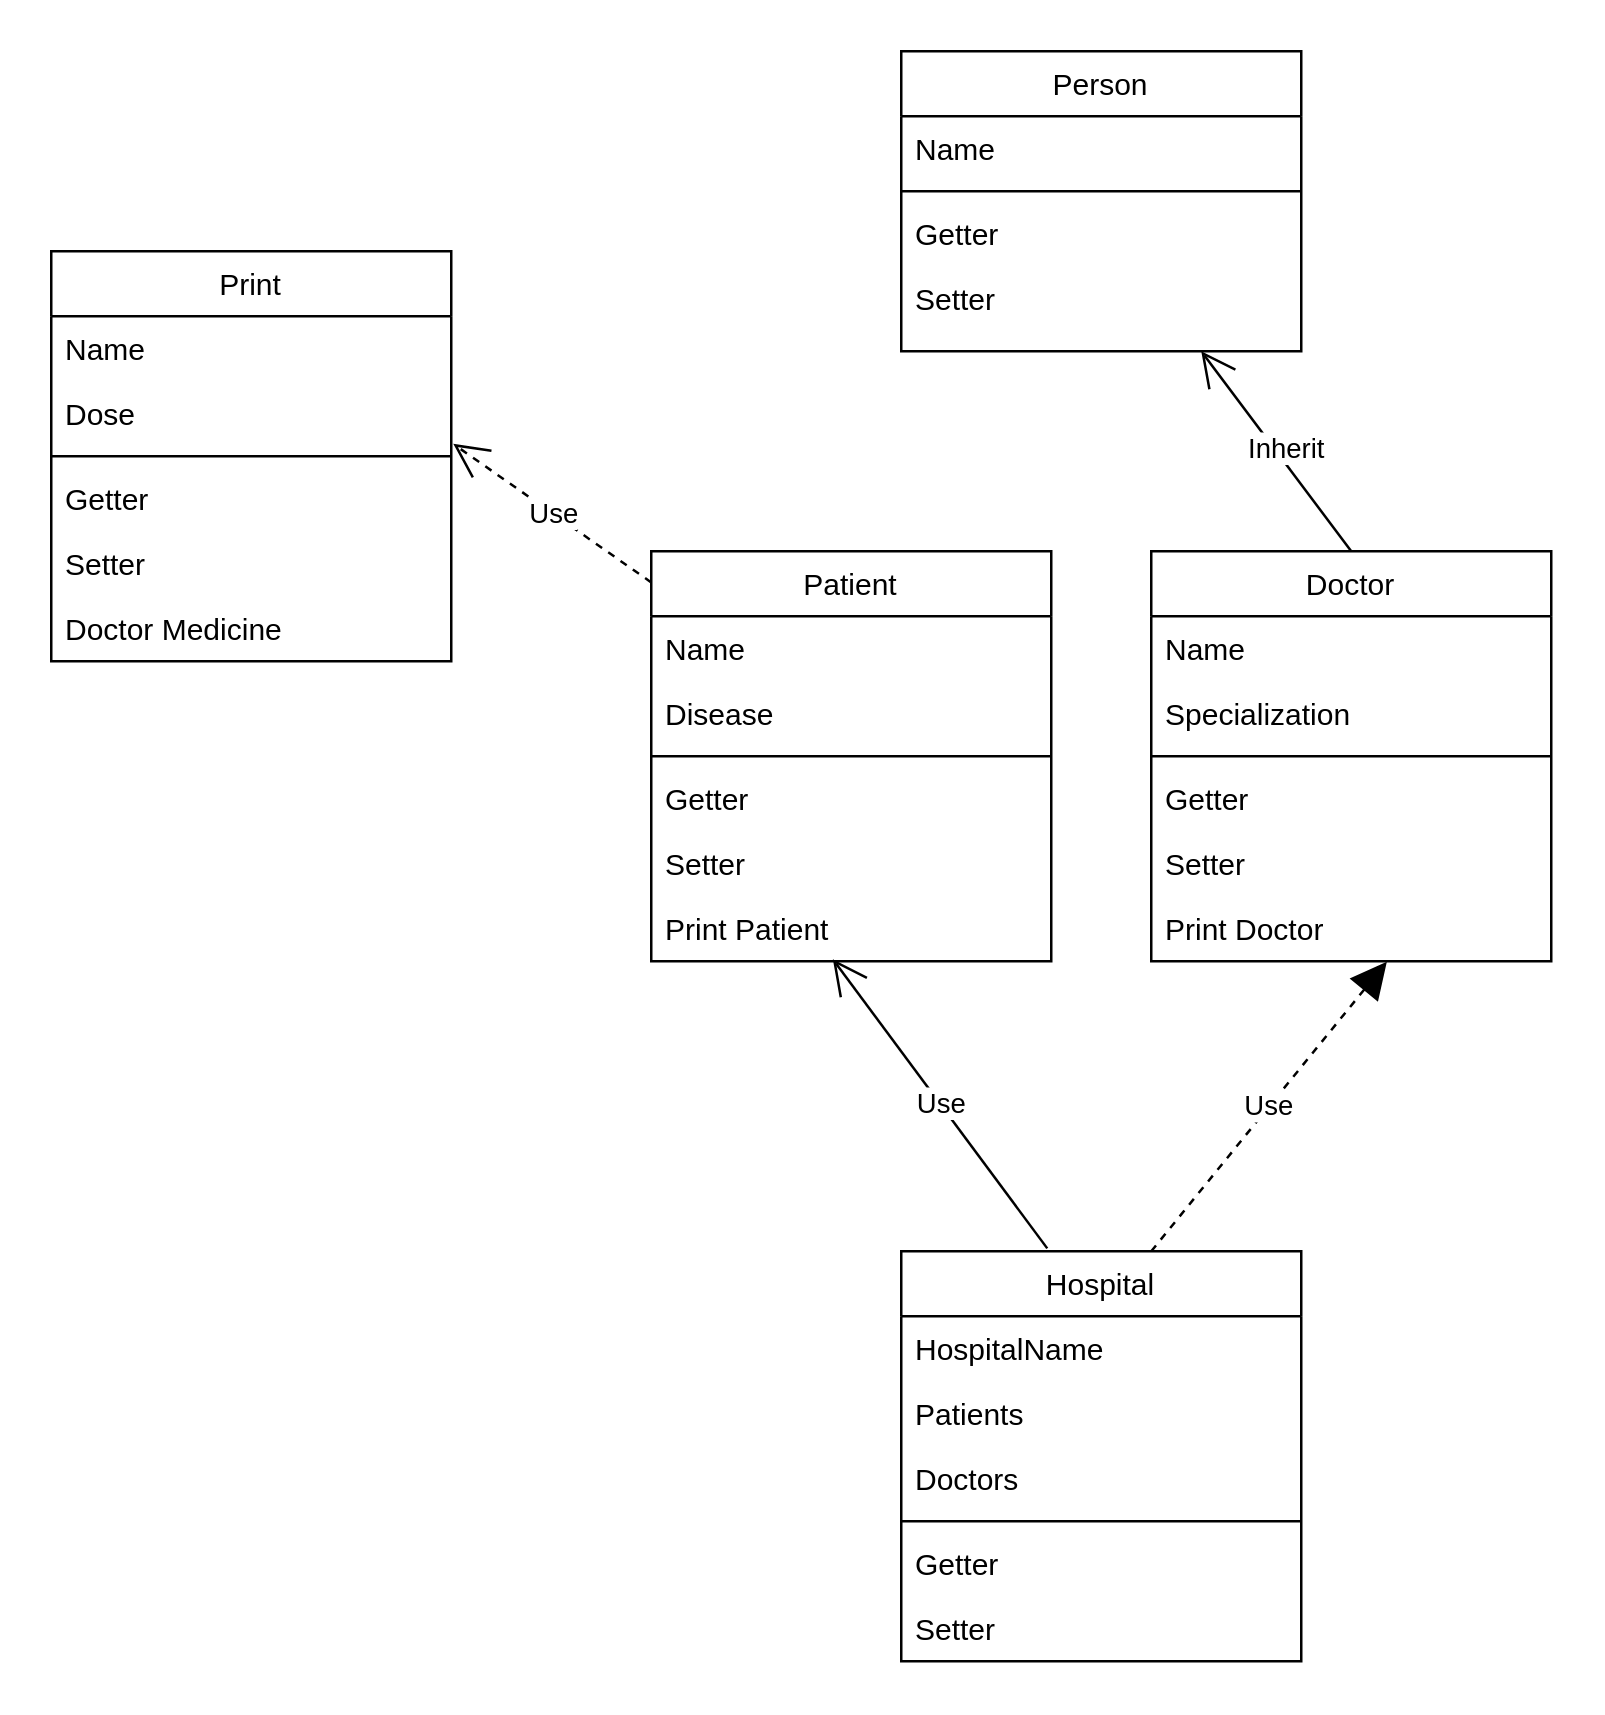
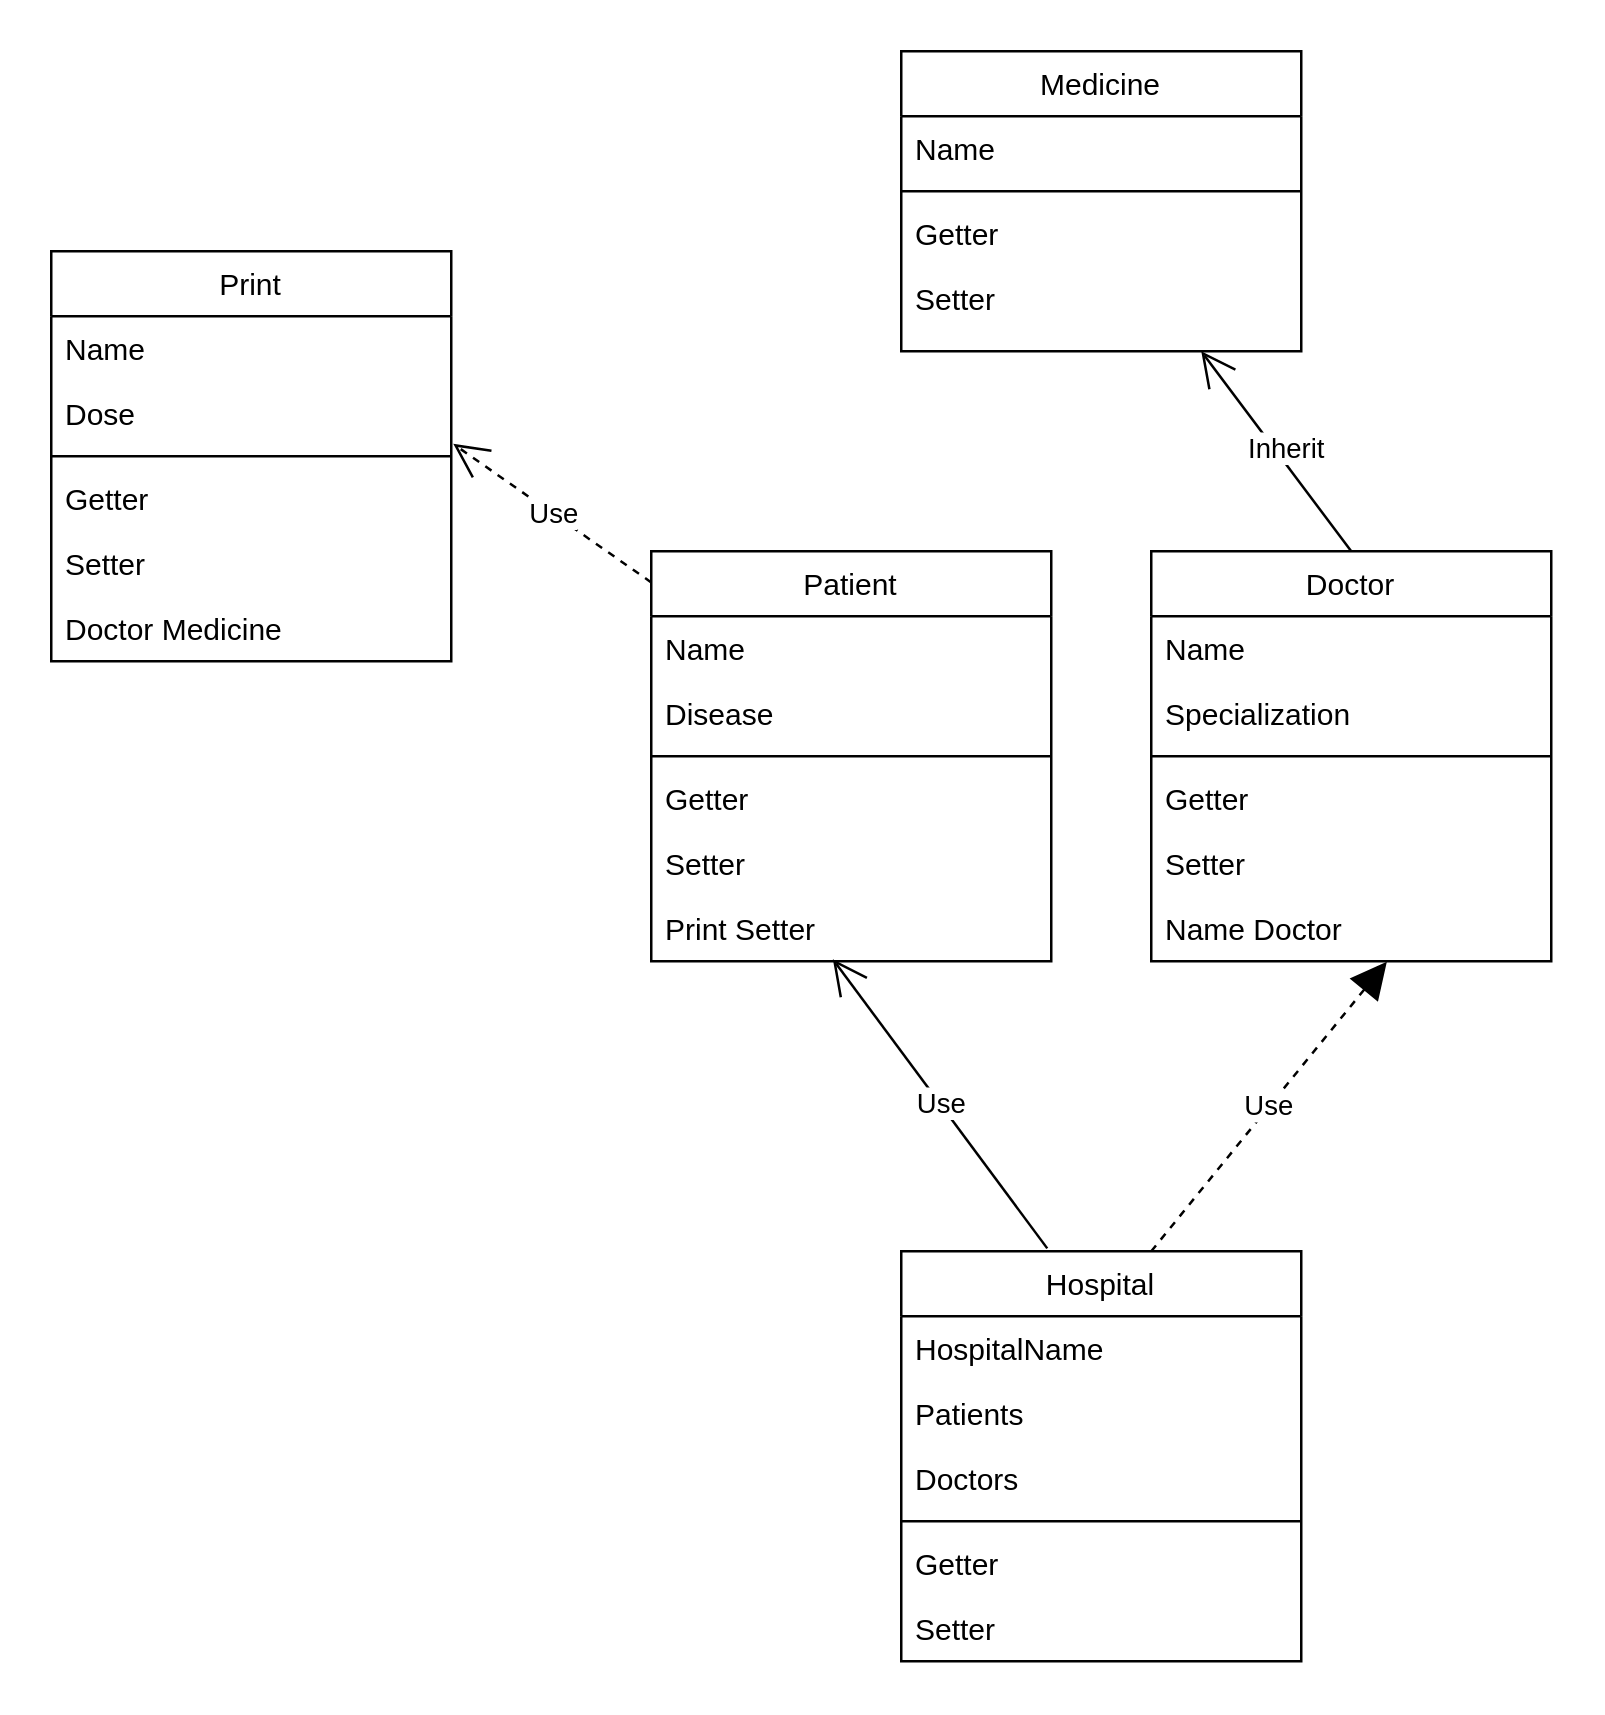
  <mxCell id="0" />
  <mxCell id="1" parent="0" />
- <mxCell id="2" value="Person" style="swimlane;fontStyle=0;align=center;verticalAlign=top;childLayout=stackLayout;horizontal=1;startSize=26;horizontalStack=0;resizeParent=1;resizeLast=0;collapsible=1;marginBottom=0;rounded=0;shadow=0;strokeWidth=1;" parent="1" vertex="1"><mxGeometry x="360" y="20" width="160" height="120" as="geometry"><mxRectangle x="550" y="140" width="160" height="26" as="alternateBounds" /></mxGeometry></mxCell>
+ <mxCell id="2" value="Medicine" style="swimlane;fontStyle=0;align=center;verticalAlign=top;childLayout=stackLayout;horizontal=1;startSize=26;horizontalStack=0;resizeParent=1;resizeLast=0;collapsible=1;marginBottom=0;rounded=0;shadow=0;strokeWidth=1;" parent="1" vertex="1"><mxGeometry x="360" y="20" width="160" height="120" as="geometry"><mxRectangle x="550" y="140" width="160" height="26" as="alternateBounds" /></mxGeometry></mxCell>
  <mxCell id="3" value="Name" style="text;align=left;verticalAlign=top;spacingLeft=4;spacingRight=4;overflow=hidden;rotatable=0;points=[[0,0.5],[1,0.5]];portConstraint=eastwest;" parent="2" vertex="1"><mxGeometry y="26" width="160" height="26" as="geometry" /></mxCell>
  <mxCell id="4" value="" style="line;html=1;strokeWidth=1;align=left;verticalAlign=middle;spacingTop=-1;spacingLeft=3;spacingRight=3;rotatable=0;labelPosition=right;points=[];portConstraint=eastwest;" parent="2" vertex="1"><mxGeometry y="52" width="160" height="8" as="geometry" /></mxCell>
  <mxCell id="5" value="Getter" style="text;align=left;verticalAlign=top;spacingLeft=4;spacingRight=4;overflow=hidden;rotatable=0;points=[[0,0.5],[1,0.5]];portConstraint=eastwest;" parent="2" vertex="1"><mxGeometry y="60" width="160" height="26" as="geometry" /></mxCell>
  <mxCell id="6" value="Setter" style="text;align=left;verticalAlign=top;spacingLeft=4;spacingRight=4;overflow=hidden;rotatable=0;points=[[0,0.5],[1,0.5]];portConstraint=eastwest;" parent="2" vertex="1"><mxGeometry y="86" width="160" height="26" as="geometry" /></mxCell>
  <mxCell id="7" value="Patient" style="swimlane;fontStyle=0;align=center;verticalAlign=top;childLayout=stackLayout;horizontal=1;startSize=26;horizontalStack=0;resizeParent=1;resizeLast=0;collapsible=1;marginBottom=0;rounded=0;shadow=0;strokeWidth=1;" vertex="1" parent="1"><mxGeometry x="260" y="220" width="160" height="164" as="geometry"><mxRectangle x="550" y="140" width="160" height="26" as="alternateBounds" /></mxGeometry></mxCell>
  <mxCell id="8" value="Name" style="text;align=left;verticalAlign=top;spacingLeft=4;spacingRight=4;overflow=hidden;rotatable=0;points=[[0,0.5],[1,0.5]];portConstraint=eastwest;" vertex="1" parent="7"><mxGeometry y="26" width="160" height="26" as="geometry" /></mxCell>
  <mxCell id="9" value="Disease" style="text;align=left;verticalAlign=top;spacingLeft=4;spacingRight=4;overflow=hidden;rotatable=0;points=[[0,0.5],[1,0.5]];portConstraint=eastwest;" vertex="1" parent="7"><mxGeometry y="52" width="160" height="26" as="geometry" /></mxCell>
  <mxCell id="10" value="" style="line;html=1;strokeWidth=1;align=left;verticalAlign=middle;spacingTop=-1;spacingLeft=3;spacingRight=3;rotatable=0;labelPosition=right;points=[];portConstraint=eastwest;" vertex="1" parent="7"><mxGeometry y="78" width="160" height="8" as="geometry" /></mxCell>
  <mxCell id="11" value="Getter" style="text;align=left;verticalAlign=top;spacingLeft=4;spacingRight=4;overflow=hidden;rotatable=0;points=[[0,0.5],[1,0.5]];portConstraint=eastwest;" vertex="1" parent="7"><mxGeometry y="86" width="160" height="26" as="geometry" /></mxCell>
  <mxCell id="12" value="Setter" style="text;align=left;verticalAlign=top;spacingLeft=4;spacingRight=4;overflow=hidden;rotatable=0;points=[[0,0.5],[1,0.5]];portConstraint=eastwest;" vertex="1" parent="7"><mxGeometry y="112" width="160" height="26" as="geometry" /></mxCell>
- <mxCell id="13" value="Print Patient" style="text;align=left;verticalAlign=top;spacingLeft=4;spacingRight=4;overflow=hidden;rotatable=0;points=[[0,0.5],[1,0.5]];portConstraint=eastwest;" vertex="1" parent="7"><mxGeometry y="138" width="160" height="26" as="geometry" /></mxCell>
+ <mxCell id="13" value="Print Setter" style="text;align=left;verticalAlign=top;spacingLeft=4;spacingRight=4;overflow=hidden;rotatable=0;points=[[0,0.5],[1,0.5]];portConstraint=eastwest;" vertex="1" parent="7"><mxGeometry y="138" width="160" height="26" as="geometry" /></mxCell>
  <mxCell id="14" value="Doctor" style="swimlane;fontStyle=0;align=center;verticalAlign=top;childLayout=stackLayout;horizontal=1;startSize=26;horizontalStack=0;resizeParent=1;resizeLast=0;collapsible=1;marginBottom=0;rounded=0;shadow=0;strokeWidth=1;" vertex="1" parent="1"><mxGeometry x="460" y="220" width="160" height="164" as="geometry"><mxRectangle x="550" y="140" width="160" height="26" as="alternateBounds" /></mxGeometry></mxCell>
  <mxCell id="15" value="Name" style="text;align=left;verticalAlign=top;spacingLeft=4;spacingRight=4;overflow=hidden;rotatable=0;points=[[0,0.5],[1,0.5]];portConstraint=eastwest;" vertex="1" parent="14"><mxGeometry y="26" width="160" height="26" as="geometry" /></mxCell>
  <mxCell id="16" value="Specialization" style="text;align=left;verticalAlign=top;spacingLeft=4;spacingRight=4;overflow=hidden;rotatable=0;points=[[0,0.5],[1,0.5]];portConstraint=eastwest;" vertex="1" parent="14"><mxGeometry y="52" width="160" height="26" as="geometry" /></mxCell>
  <mxCell id="17" value="" style="line;html=1;strokeWidth=1;align=left;verticalAlign=middle;spacingTop=-1;spacingLeft=3;spacingRight=3;rotatable=0;labelPosition=right;points=[];portConstraint=eastwest;" vertex="1" parent="14"><mxGeometry y="78" width="160" height="8" as="geometry" /></mxCell>
  <mxCell id="18" value="Getter" style="text;align=left;verticalAlign=top;spacingLeft=4;spacingRight=4;overflow=hidden;rotatable=0;points=[[0,0.5],[1,0.5]];portConstraint=eastwest;" vertex="1" parent="14"><mxGeometry y="86" width="160" height="26" as="geometry" /></mxCell>
  <mxCell id="19" value="Setter" style="text;align=left;verticalAlign=top;spacingLeft=4;spacingRight=4;overflow=hidden;rotatable=0;points=[[0,0.5],[1,0.5]];portConstraint=eastwest;" vertex="1" parent="14"><mxGeometry y="112" width="160" height="26" as="geometry" /></mxCell>
- <mxCell id="20" value="Print Doctor" style="text;align=left;verticalAlign=top;spacingLeft=4;spacingRight=4;overflow=hidden;rotatable=0;points=[[0,0.5],[1,0.5]];portConstraint=eastwest;" vertex="1" parent="14"><mxGeometry y="138" width="160" height="26" as="geometry" /></mxCell>
+ <mxCell id="20" value="Name Doctor" style="text;align=left;verticalAlign=top;spacingLeft=4;spacingRight=4;overflow=hidden;rotatable=0;points=[[0,0.5],[1,0.5]];portConstraint=eastwest;" vertex="1" parent="14"><mxGeometry y="138" width="160" height="26" as="geometry" /></mxCell>
  <mxCell id="21" value="" style="endArrow=open;endFill=1;endSize=12;html=1;rounded=0;exitX=0.5;exitY=0;exitDx=0;exitDy=0;entryX=0.5;entryY=0;entryDx=0;entryDy=0;" edge="1" parent="1" source="14"><mxGeometry width="160" relative="1" as="geometry"><mxPoint x="420" y="220" as="sourcePoint" /><mxPoint x="480" y="140" as="targetPoint" /></mxGeometry></mxCell>
  <mxCell id="22" value="Inherit" style="edgeLabel;html=1;align=center;verticalAlign=middle;resizable=0;points=[];" vertex="1" connectable="0" parent="21"><mxGeometry x="-0.016" y="-4" relative="1" as="geometry"><mxPoint as="offset" /></mxGeometry></mxCell>
  <mxCell id="23" value="Hospital" style="swimlane;fontStyle=0;align=center;verticalAlign=top;childLayout=stackLayout;horizontal=1;startSize=26;horizontalStack=0;resizeParent=1;resizeLast=0;collapsible=1;marginBottom=0;rounded=0;shadow=0;strokeWidth=1;" vertex="1" parent="1"><mxGeometry x="360" y="500" width="160" height="164" as="geometry"><mxRectangle x="550" y="140" width="160" height="26" as="alternateBounds" /></mxGeometry></mxCell>
  <mxCell id="24" value="HospitalName" style="text;align=left;verticalAlign=top;spacingLeft=4;spacingRight=4;overflow=hidden;rotatable=0;points=[[0,0.5],[1,0.5]];portConstraint=eastwest;" vertex="1" parent="23"><mxGeometry y="26" width="160" height="26" as="geometry" /></mxCell>
  <mxCell id="25" value="Patients" style="text;align=left;verticalAlign=top;spacingLeft=4;spacingRight=4;overflow=hidden;rotatable=0;points=[[0,0.5],[1,0.5]];portConstraint=eastwest;" vertex="1" parent="23"><mxGeometry y="52" width="160" height="26" as="geometry" /></mxCell>
  <mxCell id="26" value="Doctors" style="text;align=left;verticalAlign=top;spacingLeft=4;spacingRight=4;overflow=hidden;rotatable=0;points=[[0,0.5],[1,0.5]];portConstraint=eastwest;" vertex="1" parent="23"><mxGeometry y="78" width="160" height="26" as="geometry" /></mxCell>
  <mxCell id="27" value="" style="line;html=1;strokeWidth=1;align=left;verticalAlign=middle;spacingTop=-1;spacingLeft=3;spacingRight=3;rotatable=0;labelPosition=right;points=[];portConstraint=eastwest;" vertex="1" parent="23"><mxGeometry y="104" width="160" height="8" as="geometry" /></mxCell>
  <mxCell id="28" value="Getter" style="text;align=left;verticalAlign=top;spacingLeft=4;spacingRight=4;overflow=hidden;rotatable=0;points=[[0,0.5],[1,0.5]];portConstraint=eastwest;" vertex="1" parent="23"><mxGeometry y="112" width="160" height="26" as="geometry" /></mxCell>
  <mxCell id="29" value="Setter" style="text;align=left;verticalAlign=top;spacingLeft=4;spacingRight=4;overflow=hidden;rotatable=0;points=[[0,0.5],[1,0.5]];portConstraint=eastwest;" vertex="1" parent="23"><mxGeometry y="138" width="160" height="26" as="geometry" /></mxCell>
  <mxCell id="30" value="Use" style="endArrow=open;endSize=12;dashed=0;html=1;rounded=0;exitX=0.365;exitY=-0.007;exitDx=0;exitDy=0;exitPerimeter=0;entryX=0.454;entryY=0.969;entryDx=0;entryDy=0;entryPerimeter=0;" edge="1" parent="1" source="23" target="13"><mxGeometry width="160" relative="1" as="geometry"><mxPoint x="180" y="358" as="sourcePoint" /><mxPoint x="340" y="358" as="targetPoint" /></mxGeometry></mxCell>
  <mxCell id="31" value="Use" style="endArrow=block;endSize=12;dashed=1;html=1;rounded=0;exitX=0.625;exitY=0;exitDx=0;exitDy=0;exitPerimeter=0;entryX=0.589;entryY=1.008;entryDx=0;entryDy=0;entryPerimeter=0;" edge="1" parent="1" source="23" target="20"><mxGeometry width="160" relative="1" as="geometry"><mxPoint x="618" y="459" as="sourcePoint" /><mxPoint x="540" y="358" as="targetPoint" /></mxGeometry></mxCell>
  <mxCell id="32" value="Print" style="swimlane;fontStyle=0;align=center;verticalAlign=top;childLayout=stackLayout;horizontal=1;startSize=26;horizontalStack=0;resizeParent=1;resizeLast=0;collapsible=1;marginBottom=0;rounded=0;shadow=0;strokeWidth=1;" vertex="1" parent="1"><mxGeometry x="20" y="100" width="160" height="164" as="geometry"><mxRectangle x="550" y="140" width="160" height="26" as="alternateBounds" /></mxGeometry></mxCell>
  <mxCell id="33" value="Name" style="text;align=left;verticalAlign=top;spacingLeft=4;spacingRight=4;overflow=hidden;rotatable=0;points=[[0,0.5],[1,0.5]];portConstraint=eastwest;" vertex="1" parent="32"><mxGeometry y="26" width="160" height="26" as="geometry" /></mxCell>
  <mxCell id="34" value="Dose" style="text;align=left;verticalAlign=top;spacingLeft=4;spacingRight=4;overflow=hidden;rotatable=0;points=[[0,0.5],[1,0.5]];portConstraint=eastwest;" vertex="1" parent="32"><mxGeometry y="52" width="160" height="26" as="geometry" /></mxCell>
  <mxCell id="35" value="" style="line;html=1;strokeWidth=1;align=left;verticalAlign=middle;spacingTop=-1;spacingLeft=3;spacingRight=3;rotatable=0;labelPosition=right;points=[];portConstraint=eastwest;" vertex="1" parent="32"><mxGeometry y="78" width="160" height="8" as="geometry" /></mxCell>
  <mxCell id="36" value="Getter" style="text;align=left;verticalAlign=top;spacingLeft=4;spacingRight=4;overflow=hidden;rotatable=0;points=[[0,0.5],[1,0.5]];portConstraint=eastwest;" vertex="1" parent="32"><mxGeometry y="86" width="160" height="26" as="geometry" /></mxCell>
  <mxCell id="37" value="Setter" style="text;align=left;verticalAlign=top;spacingLeft=4;spacingRight=4;overflow=hidden;rotatable=0;points=[[0,0.5],[1,0.5]];portConstraint=eastwest;" vertex="1" parent="32"><mxGeometry y="112" width="160" height="26" as="geometry" /></mxCell>
  <mxCell id="38" value="Doctor Medicine" style="text;align=left;verticalAlign=top;spacingLeft=4;spacingRight=4;overflow=hidden;rotatable=0;points=[[0,0.5],[1,0.5]];portConstraint=eastwest;" vertex="1" parent="32"><mxGeometry y="138" width="160" height="26" as="geometry" /></mxCell>
  <mxCell id="39" value="Use" style="endArrow=open;endSize=12;dashed=1;html=1;rounded=0;entryX=1.005;entryY=0.963;entryDx=0;entryDy=0;entryPerimeter=0;exitX=1.005;exitY=0.963;exitDx=0;exitDy=0;exitPerimeter=0;" edge="1" parent="1" target="34"><mxGeometry width="160" relative="1" as="geometry"><mxPoint x="260" y="232.464" as="sourcePoint" /><mxPoint x="187.44" y="181.41" as="targetPoint" /></mxGeometry></mxCell>
